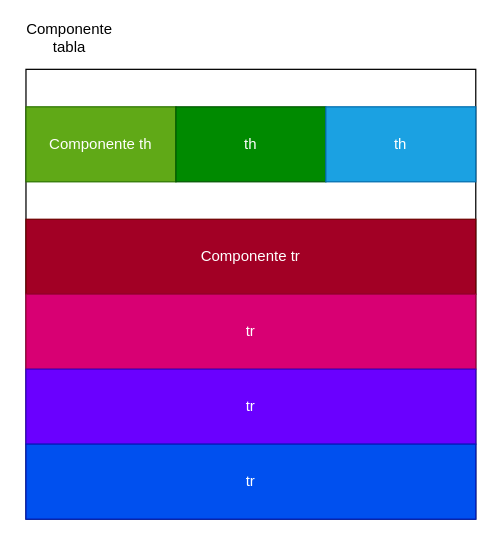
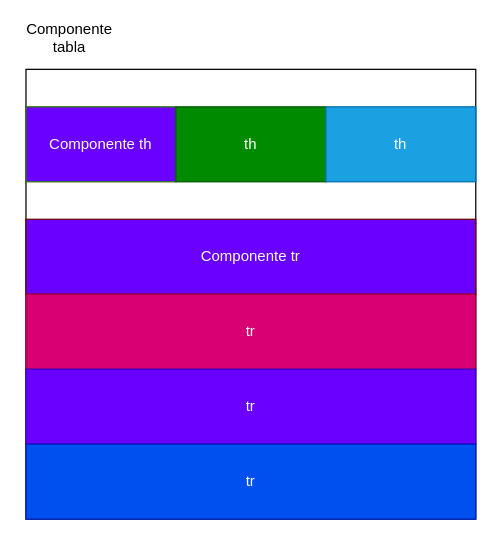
  <mxCell id="0" />
  <mxCell id="1" parent="0" />
  <mxCell id="2" value="" style="rounded=0;whiteSpace=wrap;html=1;" vertex="1" parent="1"><mxGeometry x="20" y="55" width="360" height="360" as="geometry" /></mxCell>
- <mxCell id="3" value="Componente th" style="rounded=0;whiteSpace=wrap;html=1;fillColor=#60a917;strokeColor=#2D7600;fontColor=#ffffff;" vertex="1" parent="1"><mxGeometry x="20" y="85" width="120" height="60" as="geometry" /></mxCell>
+ <mxCell id="3" value="Componente th" style="rounded=0;whiteSpace=wrap;html=1;fillColor=#6a00ff;strokeColor=#2D7600;fontColor=#ffffff;" vertex="1" parent="1"><mxGeometry x="20" y="85" width="120" height="60" as="geometry" /></mxCell>
  <mxCell id="4" value="th" style="rounded=0;whiteSpace=wrap;html=1;fillColor=#008a00;strokeColor=#005700;fontColor=#ffffff;" vertex="1" parent="1"><mxGeometry x="140" y="85" width="120" height="60" as="geometry" /></mxCell>
  <mxCell id="5" value="th" style="rounded=0;whiteSpace=wrap;html=1;fillColor=#1ba1e2;strokeColor=#006EAF;fontColor=#ffffff;" vertex="1" parent="1"><mxGeometry x="260" y="85" width="120" height="60" as="geometry" /></mxCell>
- <mxCell id="6" value="Componente tr" style="rounded=0;whiteSpace=wrap;html=1;fillColor=#a20025;strokeColor=#6F0000;fontColor=#ffffff;" vertex="1" parent="1"><mxGeometry x="20" y="175" width="360" height="60" as="geometry" /></mxCell>
+ <mxCell id="6" value="Componente tr" style="rounded=0;whiteSpace=wrap;html=1;fillColor=#6a00ff;strokeColor=#6F0000;fontColor=#ffffff;" vertex="1" parent="1"><mxGeometry x="20" y="175" width="360" height="60" as="geometry" /></mxCell>
  <mxCell id="7" value="tr" style="rounded=0;whiteSpace=wrap;html=1;fillColor=#d80073;strokeColor=#A50040;fontColor=#ffffff;" vertex="1" parent="1"><mxGeometry x="20" y="235" width="360" height="60" as="geometry" /></mxCell>
  <mxCell id="8" value="tr" style="rounded=0;whiteSpace=wrap;html=1;fillColor=#6a00ff;strokeColor=#3700CC;fontColor=#ffffff;" vertex="1" parent="1"><mxGeometry x="20" y="295" width="360" height="60" as="geometry" /></mxCell>
  <mxCell id="9" value="tr" style="rounded=0;whiteSpace=wrap;html=1;fillColor=#0050ef;strokeColor=#001DBC;fontColor=#ffffff;" vertex="1" parent="1"><mxGeometry x="20" y="355" width="360" height="60" as="geometry" /></mxCell>
  <mxCell id="10" value="Componente tabla" style="text;html=1;strokeColor=none;fillColor=none;align=center;verticalAlign=middle;whiteSpace=wrap;rounded=0;" vertex="1" parent="1"><mxGeometry x="35" y="20" width="40" height="20" as="geometry" /></mxCell>
